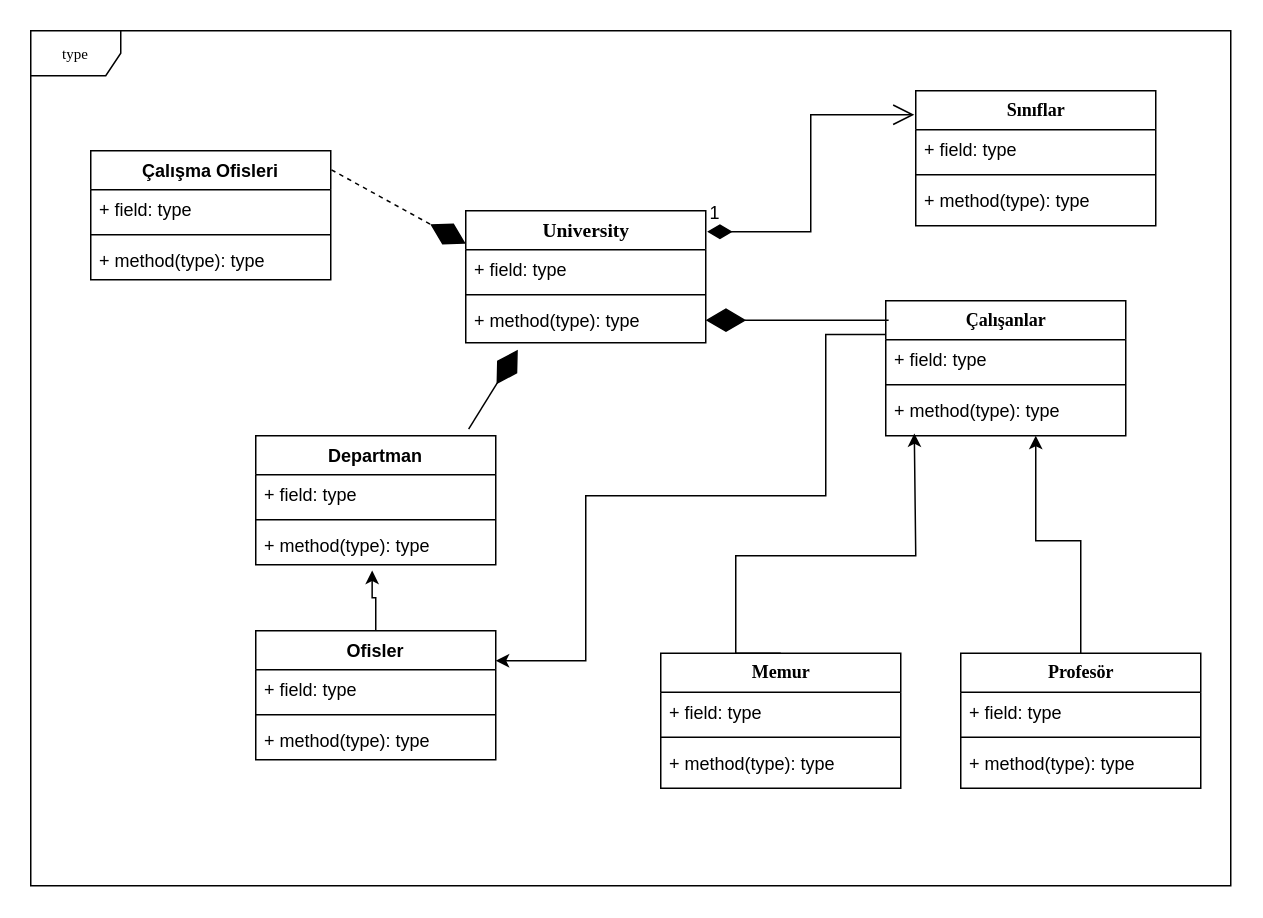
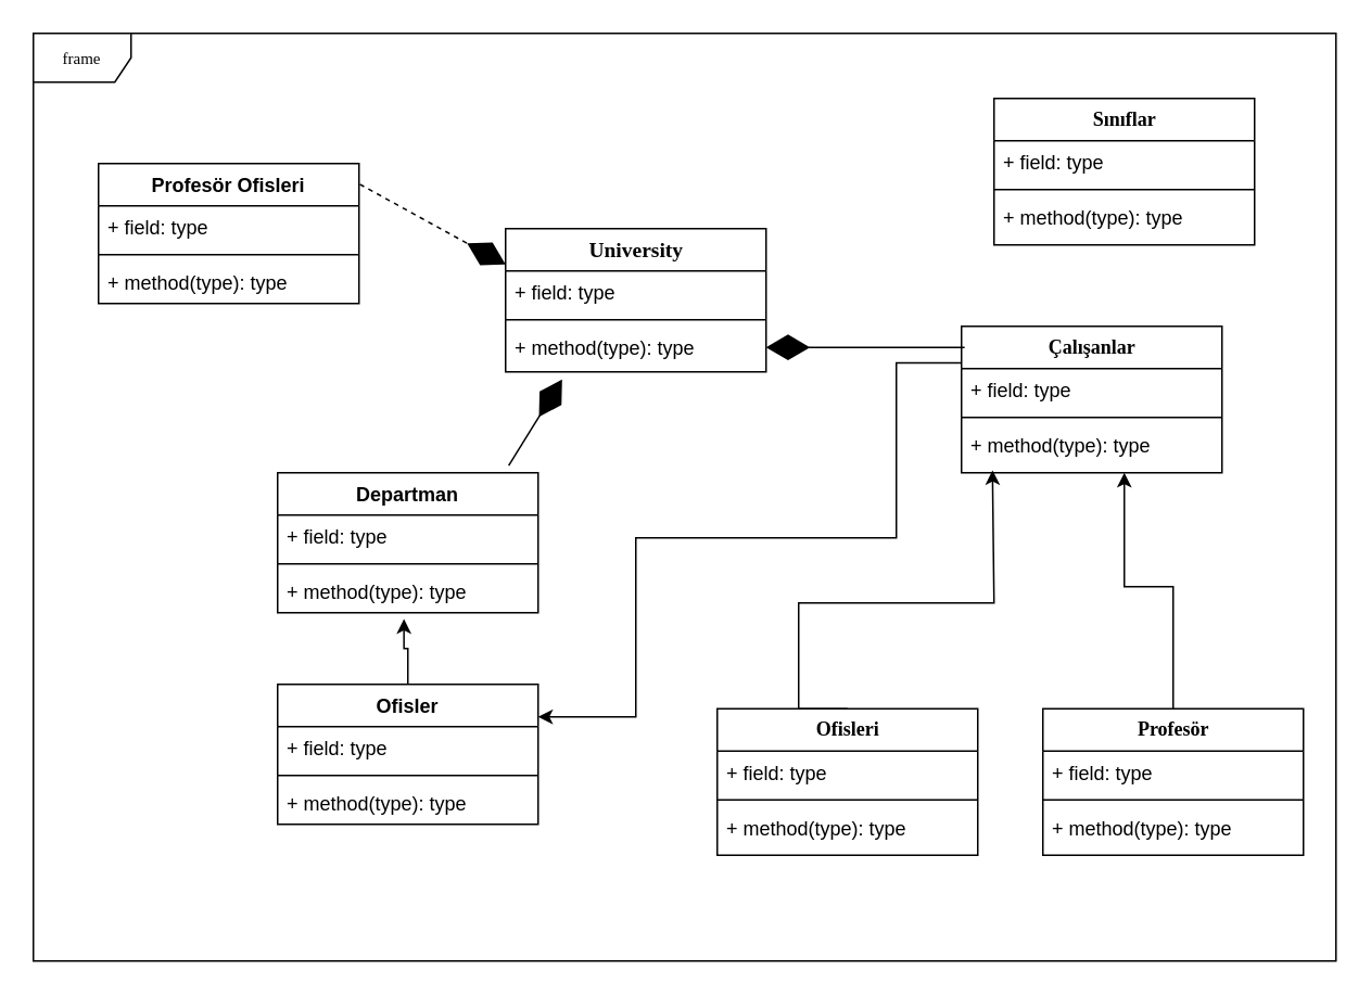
  <mxCell id="0" />
  <mxCell id="1" parent="0" />
- <mxCell id="2" value="type" style="shape=umlFrame;whiteSpace=wrap;html=1;rounded=0;shadow=0;comic=0;labelBackgroundColor=none;strokeWidth=1;fontFamily=Verdana;fontSize=10;align=center;" parent="1" vertex="1"><mxGeometry x="20" width="800" height="570" as="geometry" y="20" /></mxCell>
+ <mxCell id="2" value="frame" style="shape=umlFrame;whiteSpace=wrap;html=1;rounded=0;shadow=0;comic=0;labelBackgroundColor=none;strokeWidth=1;fontFamily=Verdana;fontSize=10;align=center;" parent="1" vertex="1"><mxGeometry x="20" width="800" height="570" as="geometry" y="20" /></mxCell>
  <mxCell id="3" value="&lt;b&gt;&lt;font style=&quot;font-size: 13px;&quot;&gt;University&lt;/font&gt;&lt;/b&gt;" style="swimlane;html=1;fontStyle=0;childLayout=stackLayout;horizontal=1;startSize=26;fillColor=none;horizontalStack=0;resizeParent=1;resizeLast=0;collapsible=1;marginBottom=0;swimlaneFillColor=#ffffff;rounded=0;shadow=0;comic=0;labelBackgroundColor=none;strokeWidth=1;fontFamily=Verdana;fontSize=10;align=center;" parent="1" vertex="1"><mxGeometry x="310" y="140" width="160" height="88" as="geometry" /></mxCell>
  <mxCell id="4" value="+ field: type" style="text;html=1;strokeColor=none;fillColor=none;align=left;verticalAlign=top;spacingLeft=4;spacingRight=4;whiteSpace=wrap;overflow=hidden;rotatable=0;points=[[0,0.5],[1,0.5]];portConstraint=eastwest;" parent="3" vertex="1"><mxGeometry y="26" width="160" height="26" as="geometry" /></mxCell>
  <mxCell id="5" value="" style="line;strokeWidth=1;fillColor=none;align=left;verticalAlign=middle;spacingTop=-1;spacingLeft=3;spacingRight=3;rotatable=0;labelPosition=right;points=[];portConstraint=eastwest;strokeColor=inherit;" vertex="1" parent="3"><mxGeometry y="52" width="160" height="8" as="geometry" /></mxCell>
  <mxCell id="6" value="+ method(type): type" style="text;strokeColor=none;fillColor=none;align=left;verticalAlign=top;spacingLeft=4;spacingRight=4;overflow=hidden;rotatable=0;points=[[0,0.5],[1,0.5]];portConstraint=eastwest;" vertex="1" parent="3"><mxGeometry y="60" width="160" height="26" as="geometry" /></mxCell>
  <mxCell id="7" value="&lt;b&gt;&lt;font style=&quot;font-size: 12px;&quot;&gt;Sınıflar&lt;/font&gt;&lt;/b&gt;" style="swimlane;html=1;fontStyle=0;childLayout=stackLayout;horizontal=1;startSize=26;fillColor=none;horizontalStack=0;resizeParent=1;resizeLast=0;collapsible=1;marginBottom=0;swimlaneFillColor=#ffffff;rounded=0;shadow=0;comic=0;labelBackgroundColor=none;strokeWidth=1;fontFamily=Verdana;fontSize=10;align=center;" parent="1" vertex="1"><mxGeometry x="610" y="60" width="160" height="90" as="geometry" /></mxCell>
  <mxCell id="8" value="+ field: type" style="text;html=1;strokeColor=none;fillColor=none;align=left;verticalAlign=top;spacingLeft=4;spacingRight=4;whiteSpace=wrap;overflow=hidden;rotatable=0;points=[[0,0.5],[1,0.5]];portConstraint=eastwest;" parent="7" vertex="1"><mxGeometry y="26" width="160" height="26" as="geometry" /></mxCell>
  <mxCell id="9" value="" style="line;strokeWidth=1;fillColor=none;align=left;verticalAlign=middle;spacingTop=-1;spacingLeft=3;spacingRight=3;rotatable=0;labelPosition=right;points=[];portConstraint=eastwest;strokeColor=inherit;fontSize=12;" vertex="1" parent="7"><mxGeometry y="52" width="160" height="8" as="geometry" /></mxCell>
  <mxCell id="10" value="+ method(type): type" style="text;strokeColor=none;fillColor=none;align=left;verticalAlign=top;spacingLeft=4;spacingRight=4;overflow=hidden;rotatable=0;points=[[0,0.5],[1,0.5]];portConstraint=eastwest;" vertex="1" parent="7"><mxGeometry y="60" width="160" height="26" as="geometry" /></mxCell>
- <mxCell id="11" value="Çalışma Ofisleri" style="swimlane;fontStyle=1;align=center;verticalAlign=top;childLayout=stackLayout;horizontal=1;startSize=26;horizontalStack=0;resizeParent=1;resizeParentMax=0;resizeLast=0;collapsible=1;marginBottom=0;" vertex="1" parent="1"><mxGeometry x="60" y="100" width="160" height="86" as="geometry" /></mxCell>
+ <mxCell id="11" value="Profesör Ofisleri" style="swimlane;fontStyle=1;align=center;verticalAlign=top;childLayout=stackLayout;horizontal=1;startSize=26;horizontalStack=0;resizeParent=1;resizeParentMax=0;resizeLast=0;collapsible=1;marginBottom=0;" vertex="1" parent="1"><mxGeometry x="60" y="100" width="160" height="86" as="geometry" /></mxCell>
  <mxCell id="12" value="+ field: type" style="text;strokeColor=none;fillColor=none;align=left;verticalAlign=top;spacingLeft=4;spacingRight=4;overflow=hidden;rotatable=0;points=[[0,0.5],[1,0.5]];portConstraint=eastwest;" vertex="1" parent="11"><mxGeometry y="26" width="160" height="26" as="geometry" /></mxCell>
  <mxCell id="13" value="" style="line;strokeWidth=1;fillColor=none;align=left;verticalAlign=middle;spacingTop=-1;spacingLeft=3;spacingRight=3;rotatable=0;labelPosition=right;points=[];portConstraint=eastwest;strokeColor=inherit;" vertex="1" parent="11"><mxGeometry y="52" width="160" height="8" as="geometry" /></mxCell>
  <mxCell id="14" value="+ method(type): type" style="text;strokeColor=none;fillColor=none;align=left;verticalAlign=top;spacingLeft=4;spacingRight=4;overflow=hidden;rotatable=0;points=[[0,0.5],[1,0.5]];portConstraint=eastwest;" vertex="1" parent="11"><mxGeometry y="60" width="160" height="26" as="geometry" /></mxCell>
  <mxCell id="15" value="Departman" style="swimlane;fontStyle=1;align=center;verticalAlign=top;childLayout=stackLayout;horizontal=1;startSize=26;horizontalStack=0;resizeParent=1;resizeParentMax=0;resizeLast=0;collapsible=1;marginBottom=0;" vertex="1" parent="1"><mxGeometry x="170" y="290" width="160" height="86" as="geometry" /></mxCell>
  <mxCell id="16" value="+ field: type" style="text;strokeColor=none;fillColor=none;align=left;verticalAlign=top;spacingLeft=4;spacingRight=4;overflow=hidden;rotatable=0;points=[[0,0.5],[1,0.5]];portConstraint=eastwest;" vertex="1" parent="15"><mxGeometry y="26" width="160" height="26" as="geometry" /></mxCell>
  <mxCell id="17" value="" style="line;strokeWidth=1;fillColor=none;align=left;verticalAlign=middle;spacingTop=-1;spacingLeft=3;spacingRight=3;rotatable=0;labelPosition=right;points=[];portConstraint=eastwest;strokeColor=inherit;" vertex="1" parent="15"><mxGeometry y="52" width="160" height="8" as="geometry" /></mxCell>
  <mxCell id="18" value="+ method(type): type" style="text;strokeColor=none;fillColor=none;align=left;verticalAlign=top;spacingLeft=4;spacingRight=4;overflow=hidden;rotatable=0;points=[[0,0.5],[1,0.5]];portConstraint=eastwest;" vertex="1" parent="15"><mxGeometry y="60" width="160" height="26" as="geometry" /></mxCell>
  <mxCell id="19" style="edgeStyle=orthogonalEdgeStyle;rounded=0;orthogonalLoop=1;jettySize=auto;html=1;exitX=0.5;exitY=0;exitDx=0;exitDy=0;entryX=0.485;entryY=1.148;entryDx=0;entryDy=0;entryPerimeter=0;fontSize=12;" edge="1" parent="1" source="20" target="18"><mxGeometry relative="1" as="geometry"><Array as="points"><mxPoint x="250" y="398" /><mxPoint x="248" y="398" /></Array></mxGeometry></mxCell>
  <mxCell id="20" value="Ofisler" style="swimlane;fontStyle=1;align=center;verticalAlign=top;childLayout=stackLayout;horizontal=1;startSize=26;horizontalStack=0;resizeParent=1;resizeParentMax=0;resizeLast=0;collapsible=1;marginBottom=0;" vertex="1" parent="1"><mxGeometry x="170" y="420" width="160" height="86" as="geometry" /></mxCell>
  <mxCell id="21" value="+ field: type" style="text;strokeColor=none;fillColor=none;align=left;verticalAlign=top;spacingLeft=4;spacingRight=4;overflow=hidden;rotatable=0;points=[[0,0.5],[1,0.5]];portConstraint=eastwest;" vertex="1" parent="20"><mxGeometry y="26" width="160" height="26" as="geometry" /></mxCell>
  <mxCell id="22" value="" style="line;strokeWidth=1;fillColor=none;align=left;verticalAlign=middle;spacingTop=-1;spacingLeft=3;spacingRight=3;rotatable=0;labelPosition=right;points=[];portConstraint=eastwest;strokeColor=inherit;" vertex="1" parent="20"><mxGeometry y="52" width="160" height="8" as="geometry" /></mxCell>
  <mxCell id="23" value="+ method(type): type" style="text;strokeColor=none;fillColor=none;align=left;verticalAlign=top;spacingLeft=4;spacingRight=4;overflow=hidden;rotatable=0;points=[[0,0.5],[1,0.5]];portConstraint=eastwest;" vertex="1" parent="20"><mxGeometry y="60" width="160" height="26" as="geometry" /></mxCell>
  <mxCell id="24" style="edgeStyle=orthogonalEdgeStyle;rounded=0;orthogonalLoop=1;jettySize=auto;html=1;exitX=0;exitY=0.25;exitDx=0;exitDy=0;entryX=1;entryY=-0.231;entryDx=0;entryDy=0;entryPerimeter=0;fontSize=12;" edge="1" parent="1" source="25" target="21"><mxGeometry relative="1" as="geometry"><Array as="points"><mxPoint x="550" y="223" /><mxPoint x="550" y="330" /><mxPoint x="390" y="330" /><mxPoint x="390" y="440" /></Array></mxGeometry></mxCell>
  <mxCell id="25" value="&lt;b&gt;&lt;font style=&quot;font-size: 12px;&quot;&gt;Çalışanlar&lt;/font&gt;&lt;/b&gt;" style="swimlane;html=1;fontStyle=0;childLayout=stackLayout;horizontal=1;startSize=26;fillColor=none;horizontalStack=0;resizeParent=1;resizeLast=0;collapsible=1;marginBottom=0;swimlaneFillColor=#ffffff;rounded=0;shadow=0;comic=0;labelBackgroundColor=none;strokeWidth=1;fontFamily=Verdana;fontSize=10;align=center;" vertex="1" parent="1"><mxGeometry x="590" y="200" width="160" height="90" as="geometry" /></mxCell>
  <mxCell id="26" value="+ field: type" style="text;html=1;strokeColor=none;fillColor=none;align=left;verticalAlign=top;spacingLeft=4;spacingRight=4;whiteSpace=wrap;overflow=hidden;rotatable=0;points=[[0,0.5],[1,0.5]];portConstraint=eastwest;" vertex="1" parent="25"><mxGeometry y="26" width="160" height="26" as="geometry" /></mxCell>
  <mxCell id="27" value="" style="line;strokeWidth=1;fillColor=none;align=left;verticalAlign=middle;spacingTop=-1;spacingLeft=3;spacingRight=3;rotatable=0;labelPosition=right;points=[];portConstraint=eastwest;strokeColor=inherit;fontSize=12;" vertex="1" parent="25"><mxGeometry y="52" width="160" height="8" as="geometry" /></mxCell>
  <mxCell id="28" value="+ method(type): type" style="text;strokeColor=none;fillColor=none;align=left;verticalAlign=top;spacingLeft=4;spacingRight=4;overflow=hidden;rotatable=0;points=[[0,0.5],[1,0.5]];portConstraint=eastwest;" vertex="1" parent="25"><mxGeometry y="60" width="160" height="26" as="geometry" /></mxCell>
  <mxCell id="29" style="edgeStyle=orthogonalEdgeStyle;rounded=0;orthogonalLoop=1;jettySize=auto;html=1;exitX=0.5;exitY=0;exitDx=0;exitDy=0;entryX=0.625;entryY=1.154;entryDx=0;entryDy=0;entryPerimeter=0;fontSize=12;" edge="1" parent="1" source="30" target="28"><mxGeometry relative="1" as="geometry"><Array as="points"><mxPoint x="720" y="360" /><mxPoint x="690" y="360" /></Array></mxGeometry></mxCell>
  <mxCell id="30" value="&lt;b&gt;&lt;font style=&quot;font-size: 12px;&quot;&gt;Profesör&lt;/font&gt;&lt;/b&gt;" style="swimlane;html=1;fontStyle=0;childLayout=stackLayout;horizontal=1;startSize=26;fillColor=none;horizontalStack=0;resizeParent=1;resizeLast=0;collapsible=1;marginBottom=0;swimlaneFillColor=#ffffff;rounded=0;shadow=0;comic=0;labelBackgroundColor=none;strokeWidth=1;fontFamily=Verdana;fontSize=10;align=center;" vertex="1" parent="1"><mxGeometry x="640" y="435" width="160" height="90" as="geometry" /></mxCell>
  <mxCell id="31" value="+ field: type" style="text;html=1;strokeColor=none;fillColor=none;align=left;verticalAlign=top;spacingLeft=4;spacingRight=4;whiteSpace=wrap;overflow=hidden;rotatable=0;points=[[0,0.5],[1,0.5]];portConstraint=eastwest;" vertex="1" parent="30"><mxGeometry y="26" width="160" height="26" as="geometry" /></mxCell>
  <mxCell id="32" value="" style="line;strokeWidth=1;fillColor=none;align=left;verticalAlign=middle;spacingTop=-1;spacingLeft=3;spacingRight=3;rotatable=0;labelPosition=right;points=[];portConstraint=eastwest;strokeColor=inherit;fontSize=12;" vertex="1" parent="30"><mxGeometry y="52" width="160" height="8" as="geometry" /></mxCell>
  <mxCell id="33" value="+ method(type): type" style="text;strokeColor=none;fillColor=none;align=left;verticalAlign=top;spacingLeft=4;spacingRight=4;overflow=hidden;rotatable=0;points=[[0,0.5],[1,0.5]];portConstraint=eastwest;" vertex="1" parent="30"><mxGeometry y="60" width="160" height="26" as="geometry" /></mxCell>
  <mxCell id="34" style="edgeStyle=orthogonalEdgeStyle;rounded=0;orthogonalLoop=1;jettySize=auto;html=1;exitX=0.5;exitY=0;exitDx=0;exitDy=0;entryX=0.119;entryY=1.093;entryDx=0;entryDy=0;entryPerimeter=0;fontSize=12;" edge="1" parent="1" source="35" target="28"><mxGeometry relative="1" as="geometry"><Array as="points"><mxPoint x="490" y="435" /><mxPoint x="490" y="370" /><mxPoint x="610" y="370" /><mxPoint x="610" y="288" /></Array></mxGeometry></mxCell>
- <mxCell id="35" value="&lt;b&gt;&lt;font style=&quot;font-size: 12px;&quot;&gt;Memur&lt;/font&gt;&lt;/b&gt;" style="swimlane;html=1;fontStyle=0;childLayout=stackLayout;horizontal=1;startSize=26;fillColor=none;horizontalStack=0;resizeParent=1;resizeLast=0;collapsible=1;marginBottom=0;swimlaneFillColor=#ffffff;rounded=0;shadow=0;comic=0;labelBackgroundColor=none;strokeWidth=1;fontFamily=Verdana;fontSize=10;align=center;" vertex="1" parent="1"><mxGeometry x="440" y="435" width="160" height="90" as="geometry" /></mxCell>
+ <mxCell id="35" value="&lt;b&gt;&lt;font style=&quot;font-size: 12px;&quot;&gt;Ofisleri&lt;/font&gt;&lt;/b&gt;" style="swimlane;html=1;fontStyle=0;childLayout=stackLayout;horizontal=1;startSize=26;fillColor=none;horizontalStack=0;resizeParent=1;resizeLast=0;collapsible=1;marginBottom=0;swimlaneFillColor=#ffffff;rounded=0;shadow=0;comic=0;labelBackgroundColor=none;strokeWidth=1;fontFamily=Verdana;fontSize=10;align=center;" vertex="1" parent="1"><mxGeometry x="440" y="435" width="160" height="90" as="geometry" /></mxCell>
  <mxCell id="36" value="+ field: type" style="text;html=1;strokeColor=none;fillColor=none;align=left;verticalAlign=top;spacingLeft=4;spacingRight=4;whiteSpace=wrap;overflow=hidden;rotatable=0;points=[[0,0.5],[1,0.5]];portConstraint=eastwest;" vertex="1" parent="35"><mxGeometry y="26" width="160" height="26" as="geometry" /></mxCell>
  <mxCell id="37" value="" style="line;strokeWidth=1;fillColor=none;align=left;verticalAlign=middle;spacingTop=-1;spacingLeft=3;spacingRight=3;rotatable=0;labelPosition=right;points=[];portConstraint=eastwest;strokeColor=inherit;fontSize=12;" vertex="1" parent="35"><mxGeometry y="52" width="160" height="8" as="geometry" /></mxCell>
  <mxCell id="38" value="+ method(type): type" style="text;strokeColor=none;fillColor=none;align=left;verticalAlign=top;spacingLeft=4;spacingRight=4;overflow=hidden;rotatable=0;points=[[0,0.5],[1,0.5]];portConstraint=eastwest;" vertex="1" parent="35"><mxGeometry y="60" width="160" height="26" as="geometry" /></mxCell>
- <mxCell id="39" value="1" style="endArrow=open;html=1;endSize=12;startArrow=diamondThin;startSize=14;startFill=1;edgeStyle=orthogonalEdgeStyle;align=left;verticalAlign=bottom;rounded=0;fontSize=12;entryX=-0.006;entryY=0.178;entryDx=0;entryDy=0;entryPerimeter=0;exitX=1.006;exitY=0.159;exitDx=0;exitDy=0;exitPerimeter=0;" edge="1" parent="1" source="3" target="7"><mxGeometry x="-1" y="3" relative="1" as="geometry"><mxPoint x="480" y="104.5" as="sourcePoint" /><mxPoint x="640" y="104.5" as="targetPoint" /></mxGeometry></mxCell>
  <mxCell id="40" value="" style="endArrow=diamondThin;endFill=1;endSize=24;html=1;rounded=0;fontSize=12;exitX=1.003;exitY=0.148;exitDx=0;exitDy=0;exitPerimeter=0;entryX=0;entryY=0.25;entryDx=0;entryDy=0;dashed=1;" edge="1" parent="1" source="11" target="3"><mxGeometry width="160" relative="1" as="geometry"><mxPoint x="330" y="370" as="sourcePoint" /><mxPoint x="490" y="370" as="targetPoint" /></mxGeometry></mxCell>
  <mxCell id="41" value="" style="endArrow=diamondThin;endFill=1;endSize=24;html=1;rounded=0;fontSize=12;exitX=0.012;exitY=0.144;exitDx=0;exitDy=0;exitPerimeter=0;" edge="1" parent="1" source="25" target="6"><mxGeometry width="160" relative="1" as="geometry"><mxPoint x="330" y="350" as="sourcePoint" /><mxPoint x="490" y="350" as="targetPoint" /></mxGeometry></mxCell>
  <mxCell id="42" value="" style="endArrow=diamondThin;endFill=1;endSize=24;html=1;rounded=0;fontSize=12;entryX=0.217;entryY=1.258;entryDx=0;entryDy=0;entryPerimeter=0;exitX=0.887;exitY=-0.051;exitDx=0;exitDy=0;exitPerimeter=0;" edge="1" parent="1" source="15" target="6"><mxGeometry width="160" relative="1" as="geometry"><mxPoint x="330" y="350" as="sourcePoint" /><mxPoint x="490" y="350" as="targetPoint" /></mxGeometry></mxCell>
